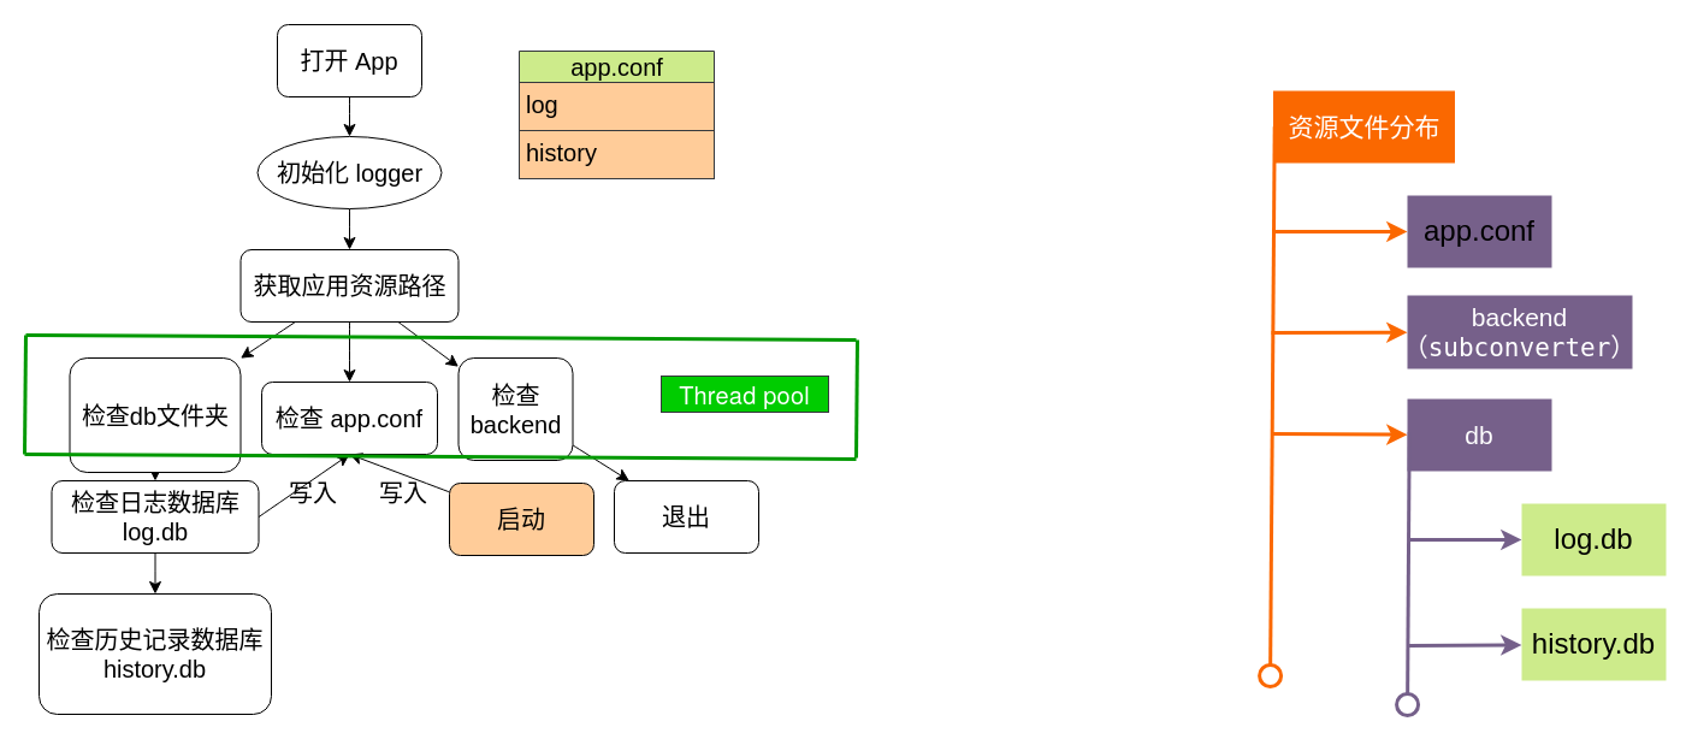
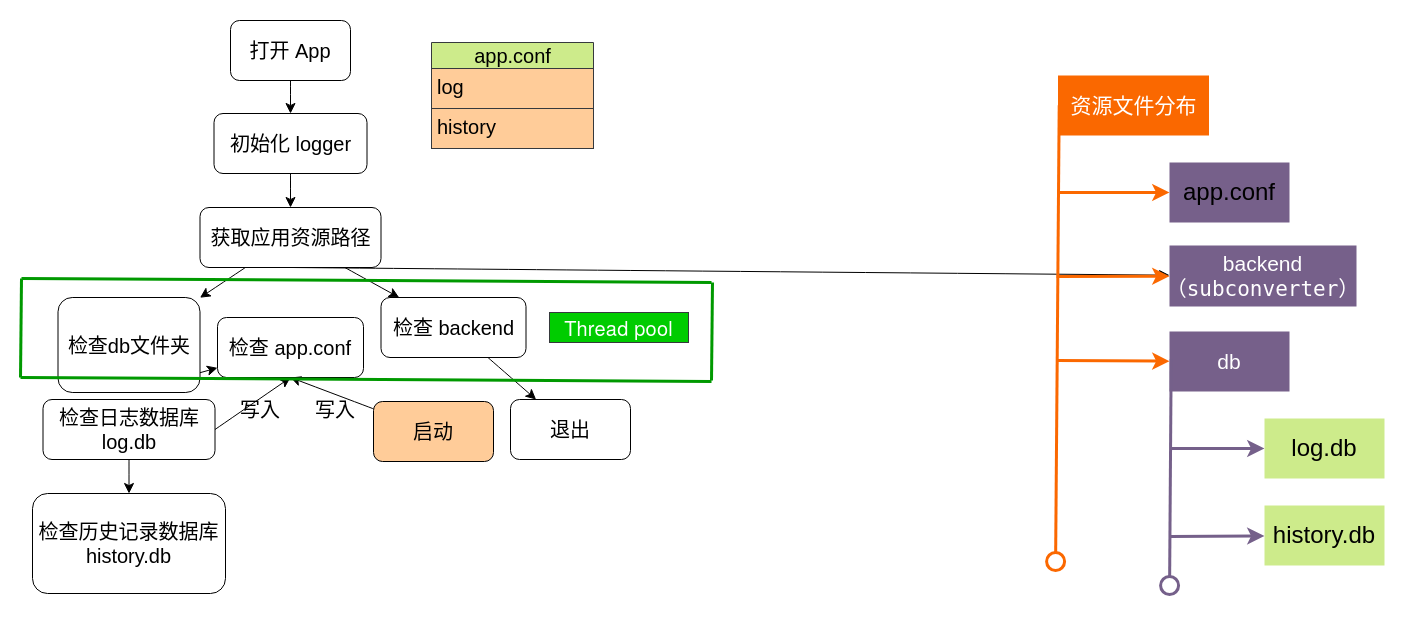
  <mxCell id="0" />
  <mxCell id="1" parent="0" />
  <mxCell id="2" value="" style="edgeStyle=none;curved=1;rounded=0;orthogonalLoop=1;jettySize=auto;html=1;fontSize=20;startSize=8;endSize=8;" edge="1" parent="1" source="3" target="8"><mxGeometry relative="1" as="geometry" /></mxCell>
  <mxCell id="3" value="打开 App" style="rounded=1;whiteSpace=wrap;html=1;fontSize=20;" vertex="1" parent="1"><mxGeometry x="230" y="20" width="120" height="60" as="geometry" /></mxCell>
- <mxCell id="4" value="" style="edgeStyle=none;curved=1;rounded=0;orthogonalLoop=1;jettySize=auto;html=1;fontSize=20;startSize=8;endSize=8;exitX=0.5;exitY=1;exitDx=0;exitDy=0;" edge="1" parent="1" source="12" target="11"><mxGeometry relative="1" as="geometry" /></mxCell>
+ <mxCell id="4" value="" style="edgeStyle=none;curved=1;rounded=0;orthogonalLoop=1;jettySize=auto;html=1;fontSize=20;startSize=8;endSize=8;exitX=0.5;exitY=1;exitDx=0;exitDy=0;" edge="1" parent="1" source="12" target="31"><mxGeometry relative="1" as="geometry" /></mxCell>
  <mxCell id="5" value="" style="edgeStyle=none;curved=1;rounded=0;orthogonalLoop=1;jettySize=auto;html=1;fontSize=20;startSize=8;endSize=8;" edge="1" parent="1" source="14" target="12"><mxGeometry relative="1" as="geometry" /></mxCell>
  <mxCell id="6" value="" style="edgeStyle=none;curved=1;rounded=0;orthogonalLoop=1;jettySize=auto;html=1;fontSize=20;startSize=8;endSize=8;" edge="1" parent="1" source="8" target="14"><mxGeometry relative="1" as="geometry" /></mxCell>
- <mxCell id="7" value="" style="edgeStyle=none;curved=1;rounded=0;orthogonalLoop=1;jettySize=auto;html=1;fontSize=20;startSize=8;endSize=8;exitX=0.5;exitY=1;exitDx=0;exitDy=0;" edge="1" parent="1" source="14" target="31"><mxGeometry relative="1" as="geometry" /></mxCell>
- <mxCell id="8" value="初始化 logger" style="ellipse;whiteSpace=wrap;html=1;fontSize=20;" vertex="1" parent="1"><mxGeometry x="213.5" y="113" width="153" height="60" as="geometry" /></mxCell>
+ <mxCell id="7" value="" style="edgeStyle=none;curved=1;rounded=0;orthogonalLoop=1;jettySize=auto;html=1;fontSize=20;startSize=8;endSize=8;exitX=0.5;exitY=1;exitDx=0;exitDy=0;" edge="1" parent="1" source="14" target="21"><mxGeometry relative="1" as="geometry" /></mxCell>
+ <mxCell id="8" value="初始化 logger" style="rounded=1;whiteSpace=wrap;html=1;fontSize=20;" vertex="1" parent="1"><mxGeometry x="213.5" y="113" width="153" height="60" as="geometry" /></mxCell>
  <mxCell id="9" value="" style="edgeStyle=none;curved=1;rounded=0;orthogonalLoop=1;jettySize=auto;html=1;fontSize=20;startSize=8;endSize=8;entryX=0.5;entryY=1;entryDx=0;entryDy=0;exitX=1;exitY=0.5;exitDx=0;exitDy=0;" edge="1" parent="1" source="11" target="31"><mxGeometry relative="1" as="geometry"><mxPoint x="230" y="368" as="targetPoint" /></mxGeometry></mxCell>
  <mxCell id="10" value="" style="edgeStyle=none;curved=1;rounded=0;orthogonalLoop=1;jettySize=auto;html=1;fontSize=20;startSize=8;endSize=8;" edge="1" parent="1" source="11" target="39"><mxGeometry relative="1" as="geometry" /></mxCell>
  <mxCell id="11" value="检查日志数据库&lt;div style=&quot;font-size: 20px;&quot;&gt;log.db&lt;/div&gt;" style="rounded=1;whiteSpace=wrap;html=1;fontSize=20;" vertex="1" parent="1"><mxGeometry x="42.5" y="399" width="172" height="60" as="geometry" /></mxCell>
  <mxCell id="12" value="检查db文件夹" style="rounded=1;whiteSpace=wrap;html=1;fontSize=20;" vertex="1" parent="1"><mxGeometry x="57.5" y="297" width="142" height="95" as="geometry" /></mxCell>
  <mxCell id="13" value="" style="edgeStyle=none;curved=1;rounded=0;orthogonalLoop=1;jettySize=auto;html=1;fontSize=20;startSize=8;endSize=8;" edge="1" parent="1" source="14" target="34"><mxGeometry relative="1" as="geometry" /></mxCell>
  <mxCell id="14" value="获取应用资源路径" style="rounded=1;whiteSpace=wrap;html=1;fontSize=20;" vertex="1" parent="1"><mxGeometry x="199.5" y="207" width="181" height="60" as="geometry" /></mxCell>
  <mxCell id="15" value="" style="edgeStyle=none;curved=1;rounded=0;orthogonalLoop=1;jettySize=auto;html=1;fontSize=21;startSize=8;endSize=8;strokeWidth=3;fontColor=none;noLabel=1;strokeColor=#fb6800;" edge="1" parent="1" target="20"><mxGeometry relative="1" as="geometry"><mxPoint x="1058" y="192" as="sourcePoint" /></mxGeometry></mxCell>
  <mxCell id="16" value="" style="edgeStyle=none;curved=1;rounded=0;orthogonalLoop=1;jettySize=auto;html=1;fontSize=21;startSize=8;endSize=8;strokeWidth=3;fontColor=none;noLabel=1;strokeColor=#fb6800;" edge="1" parent="1" target="21"><mxGeometry relative="1" as="geometry"><mxPoint x="1056" y="276" as="sourcePoint" /></mxGeometry></mxCell>
  <mxCell id="17" value="" style="edgeStyle=none;curved=1;rounded=0;orthogonalLoop=1;jettySize=auto;html=1;fontSize=21;startSize=8;endSize=8;strokeWidth=3;fontColor=none;noLabel=1;strokeColor=#fb6800;" edge="1" parent="1" target="24"><mxGeometry relative="1" as="geometry"><mxPoint x="1056" y="360" as="sourcePoint" /></mxGeometry></mxCell>
  <mxCell id="18" value="" style="edgeStyle=none;curved=1;rounded=0;orthogonalLoop=1;jettySize=auto;html=1;fontSize=12;endArrow=circle;endFill=0;strokeWidth=3;exitX=0.008;exitY=0.496;exitDx=0;exitDy=0;strokeColor=#fb6800;exitPerimeter=0;" edge="1" parent="1" source="19"><mxGeometry relative="1" as="geometry"><mxPoint x="1055" y="573" as="targetPoint" /></mxGeometry></mxCell>
  <mxCell id="19" value="资源文件分布" style="rounded=0;whiteSpace=wrap;html=1;fontSize=21;strokeWidth=3;fillColor=#fa6800;strokeColor=none;fontColor=#ffffff;" vertex="1" parent="1"><mxGeometry x="1057.5" y="75" width="151" height="60" as="geometry" /></mxCell>
  <mxCell id="20" value="app.conf" style="rounded=0;whiteSpace=wrap;html=1;fontSize=24;strokeWidth=3;fillColor=#76608a;fontColor=#000000;strokeColor=none;" vertex="1" parent="1"><mxGeometry x="1169" y="162" width="120" height="60" as="geometry" /></mxCell>
  <mxCell id="21" value="backend&lt;br style=&quot;font-size: 21px;&quot;&gt;（&lt;span style=&quot;font-family: &amp;quot;JetBrains Mono&amp;quot;, monospace; font-size: 21px;&quot;&gt;subconverter&lt;/span&gt;）" style="rounded=0;whiteSpace=wrap;html=1;fontSize=21;strokeWidth=3;fillColor=#76608a;fontColor=#ffffff;strokeColor=none;" vertex="1" parent="1"><mxGeometry x="1169" y="245" width="187" height="61" as="geometry" /></mxCell>
  <mxCell id="22" value="" style="edgeStyle=none;curved=1;rounded=0;orthogonalLoop=1;jettySize=auto;html=1;fontSize=21;startSize=8;endSize=8;strokeWidth=3;strokeColor=#75608a;" edge="1" parent="1" target="25"><mxGeometry relative="1" as="geometry"><mxPoint x="1170" y="448" as="sourcePoint" /></mxGeometry></mxCell>
  <mxCell id="23" value="" style="edgeStyle=none;curved=1;rounded=0;orthogonalLoop=1;jettySize=auto;html=1;fontSize=21;startSize=8;endSize=8;strokeWidth=3;strokeColor=#75608a;" edge="1" parent="1" target="26"><mxGeometry relative="1" as="geometry"><mxPoint x="1170" y="536" as="sourcePoint" /></mxGeometry></mxCell>
  <mxCell id="24" value="db" style="rounded=0;whiteSpace=wrap;html=1;fontSize=21;strokeWidth=3;fillColor=#76608a;fontColor=#ffffff;strokeColor=none;" vertex="1" parent="1"><mxGeometry x="1169" y="331" width="120" height="60" as="geometry" /></mxCell>
  <mxCell id="25" value="log.db" style="rounded=0;whiteSpace=wrap;html=1;fontSize=24;strokeWidth=3;fillColor=#cdeb8b;strokeColor=none;" vertex="1" parent="1"><mxGeometry x="1264" y="418" width="120" height="60" as="geometry" /></mxCell>
  <mxCell id="26" value="history.db" style="rounded=0;whiteSpace=wrap;html=1;fontSize=24;strokeWidth=3;fillColor=#cdeb8b;strokeColor=none;" vertex="1" parent="1"><mxGeometry x="1264" y="505" width="120" height="60" as="geometry" /></mxCell>
  <mxCell id="27" value="" style="edgeStyle=none;curved=1;rounded=0;orthogonalLoop=1;jettySize=auto;html=1;fontSize=12;endArrow=circle;endFill=0;strokeWidth=3;exitX=0.014;exitY=0.457;exitDx=0;exitDy=0;exitPerimeter=0;strokeColor=#75608a;" edge="1" parent="1" source="24"><mxGeometry relative="1" as="geometry"><mxPoint x="1169" y="359" as="sourcePoint" /><mxPoint x="1169" y="597" as="targetPoint" /></mxGeometry></mxCell>
  <mxCell id="28" value="app.conf" style="swimlane;fontStyle=0;childLayout=stackLayout;horizontal=1;startSize=26;fillColor=#cdeb8b;horizontalStack=0;resizeParent=1;resizeParentMax=0;resizeLast=0;collapsible=1;marginBottom=0;html=1;strokeColor=#36393d;fontSize=20;" vertex="1" parent="1"><mxGeometry x="431" y="42" width="162" height="106" as="geometry" /></mxCell>
  <mxCell id="29" value="log" style="text;strokeColor=#36393d;fillColor=#ffcc99;align=left;verticalAlign=top;spacingLeft=4;spacingRight=4;overflow=hidden;rotatable=0;points=[[0,0.5],[1,0.5]];portConstraint=eastwest;whiteSpace=wrap;html=1;fontSize=20;" vertex="1" parent="28"><mxGeometry y="26" width="162" height="40" as="geometry" /></mxCell>
  <mxCell id="30" value="history" style="text;strokeColor=#36393d;fillColor=#ffcc99;align=left;verticalAlign=top;spacingLeft=4;spacingRight=4;overflow=hidden;rotatable=0;points=[[0,0.5],[1,0.5]];portConstraint=eastwest;whiteSpace=wrap;html=1;fontSize=20;" vertex="1" parent="28"><mxGeometry y="66" width="162" height="40" as="geometry" /></mxCell>
  <mxCell id="31" value="检查 app.conf" style="rounded=1;whiteSpace=wrap;html=1;fontSize=20;" vertex="1" parent="1"><mxGeometry x="217" y="317" width="146" height="60" as="geometry" /></mxCell>
  <mxCell id="32" value="写入" style="text;html=1;align=center;verticalAlign=middle;whiteSpace=wrap;rounded=0;fontSize=20;" vertex="1" parent="1"><mxGeometry x="230" y="394" width="60" height="30" as="geometry" /></mxCell>
  <mxCell id="33" value="" style="edgeStyle=none;curved=1;rounded=0;orthogonalLoop=1;jettySize=auto;html=1;fontSize=20;startSize=8;endSize=8;" edge="1" parent="1" source="34" target="38"><mxGeometry relative="1" as="geometry" /></mxCell>
- <mxCell id="34" value="检查 backend" style="rounded=1;whiteSpace=wrap;html=1;fontSize=20;" vertex="1" parent="1"><mxGeometry x="380.5" y="297" width="95" height="85" as="geometry" /></mxCell>
+ <mxCell id="34" value="检查 backend" style="rounded=1;whiteSpace=wrap;html=1;fontSize=20;" vertex="1" parent="1"><mxGeometry x="380.5" y="297" width="145" height="60" as="geometry" /></mxCell>
  <mxCell id="35" value="" style="edgeStyle=none;curved=1;rounded=0;orthogonalLoop=1;jettySize=auto;html=1;fontSize=20;startSize=8;endSize=8;entryX=0.5;entryY=1;entryDx=0;entryDy=0;" edge="1" parent="1" source="36" target="31"><mxGeometry relative="1" as="geometry" /></mxCell>
  <mxCell id="36" value="启动" style="rounded=1;whiteSpace=wrap;html=1;fontSize=20;fillColor=#ffcc99;" vertex="1" parent="1"><mxGeometry x="373" y="401" width="120" height="60" as="geometry" /></mxCell>
  <mxCell id="37" value="写入" style="text;html=1;align=center;verticalAlign=middle;whiteSpace=wrap;rounded=0;fontSize=20;" vertex="1" parent="1"><mxGeometry x="305" y="394" width="60" height="30" as="geometry" /></mxCell>
  <mxCell id="38" value="退出" style="rounded=1;whiteSpace=wrap;html=1;fontSize=20;" vertex="1" parent="1"><mxGeometry x="510" y="399" width="120" height="60" as="geometry" /></mxCell>
  <mxCell id="39" value="检查历史记录数据库&lt;div style=&quot;font-size: 20px;&quot;&gt;history.db&lt;/div&gt;" style="rounded=1;whiteSpace=wrap;html=1;fontSize=20;" vertex="1" parent="1"><mxGeometry x="32" y="493" width="193" height="100" as="geometry" /></mxCell>
  <mxCell id="40" value="" style="endArrow=none;html=1;rounded=0;fontSize=12;startSize=8;endSize=8;curved=1;spacing=0;strokeWidth=3;fillColor=#6d8764;strokeColor=#009900;" edge="1" parent="1"><mxGeometry width="50" height="50" relative="1" as="geometry"><mxPoint x="21" y="278" as="sourcePoint" /><mxPoint x="711" y="282" as="targetPoint" /></mxGeometry></mxCell>
  <mxCell id="41" value="" style="endArrow=none;html=1;rounded=0;fontSize=12;startSize=8;endSize=8;curved=1;spacing=0;strokeWidth=3;fillColor=#6d8764;strokeColor=#009900;" edge="1" parent="1"><mxGeometry width="50" height="50" relative="1" as="geometry"><mxPoint x="20" y="377" as="sourcePoint" /><mxPoint x="711" y="381" as="targetPoint" /></mxGeometry></mxCell>
  <mxCell id="42" value="" style="endArrow=none;html=1;rounded=0;fontSize=12;startSize=8;endSize=8;curved=1;strokeWidth=3;fillColor=#6d8764;strokeColor=#009900;" edge="1" parent="1"><mxGeometry width="50" height="50" relative="1" as="geometry"><mxPoint x="20" y="377" as="sourcePoint" /><mxPoint x="21" y="278" as="targetPoint" /></mxGeometry></mxCell>
  <mxCell id="43" value="" style="endArrow=none;html=1;rounded=0;fontSize=12;startSize=8;endSize=8;curved=1;strokeWidth=3;fillColor=#6d8764;strokeColor=#009900;" edge="1" parent="1"><mxGeometry width="50" height="50" relative="1" as="geometry"><mxPoint x="711" y="380" as="sourcePoint" /><mxPoint x="712" y="282" as="targetPoint" /></mxGeometry></mxCell>
  <mxCell id="44" value="&lt;p class=&quot;p1&quot; style=&quot;margin: 0px; font-variant-numeric: normal; font-variant-east-asian: normal; font-variant-alternates: normal; font-kerning: auto; font-optical-sizing: auto; font-feature-settings: normal; font-variation-settings: normal; font-variant-position: normal; font-stretch: normal; line-height: normal; font-family: &amp;quot;Helvetica Neue&amp;quot;; text-align: start;&quot;&gt;&lt;span class=&quot;s1&quot; style=&quot;letter-spacing: 0.2px;&quot;&gt;&lt;font style=&quot;font-size: 20px;&quot;&gt;Thread pool&lt;/font&gt;&lt;/span&gt;&lt;/p&gt;" style="text;html=1;align=center;verticalAlign=middle;whiteSpace=wrap;rounded=0;fontSize=20;fillColor=#00CC00;strokeColor=#36393d;fontColor=#FFFFFF;" vertex="1" parent="1"><mxGeometry x="549" y="312" width="139" height="30" as="geometry" /></mxCell>
